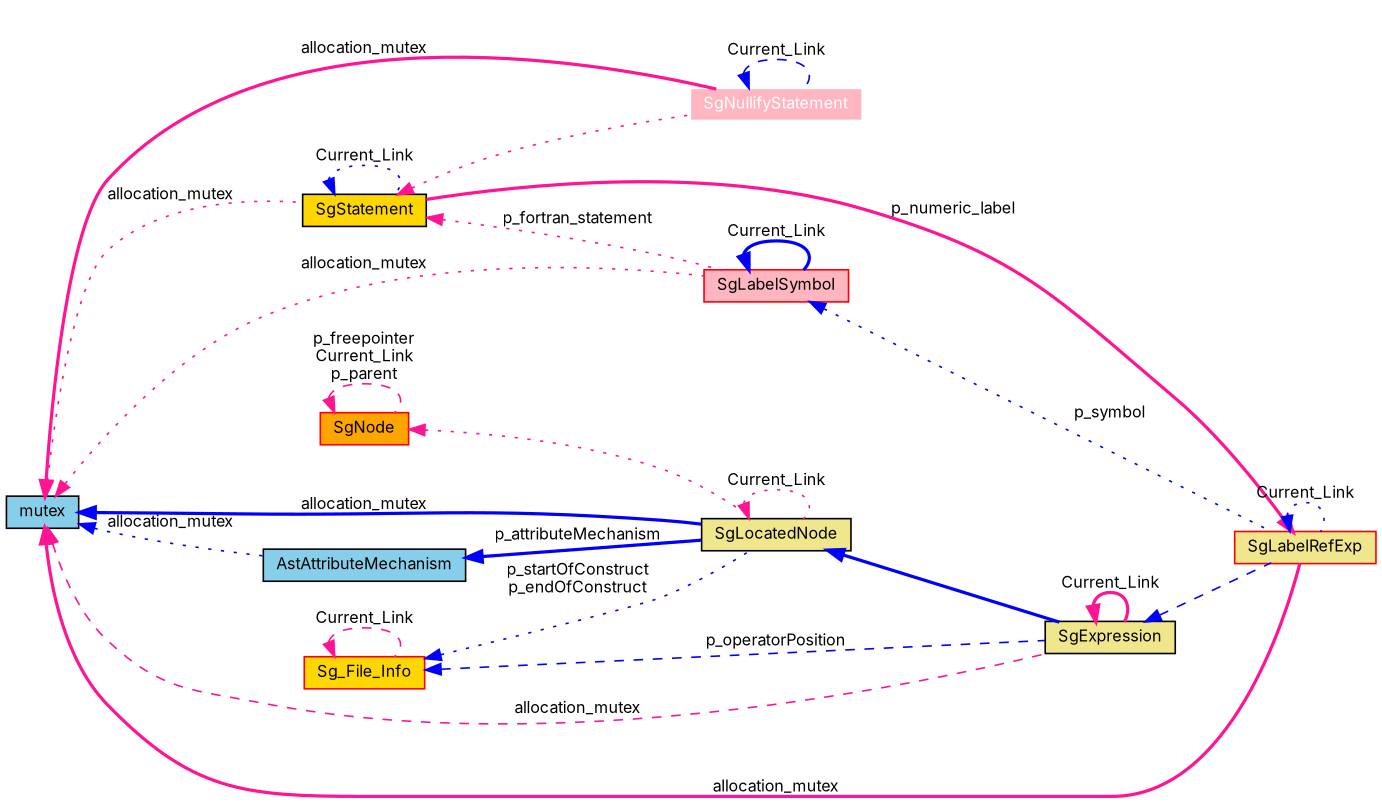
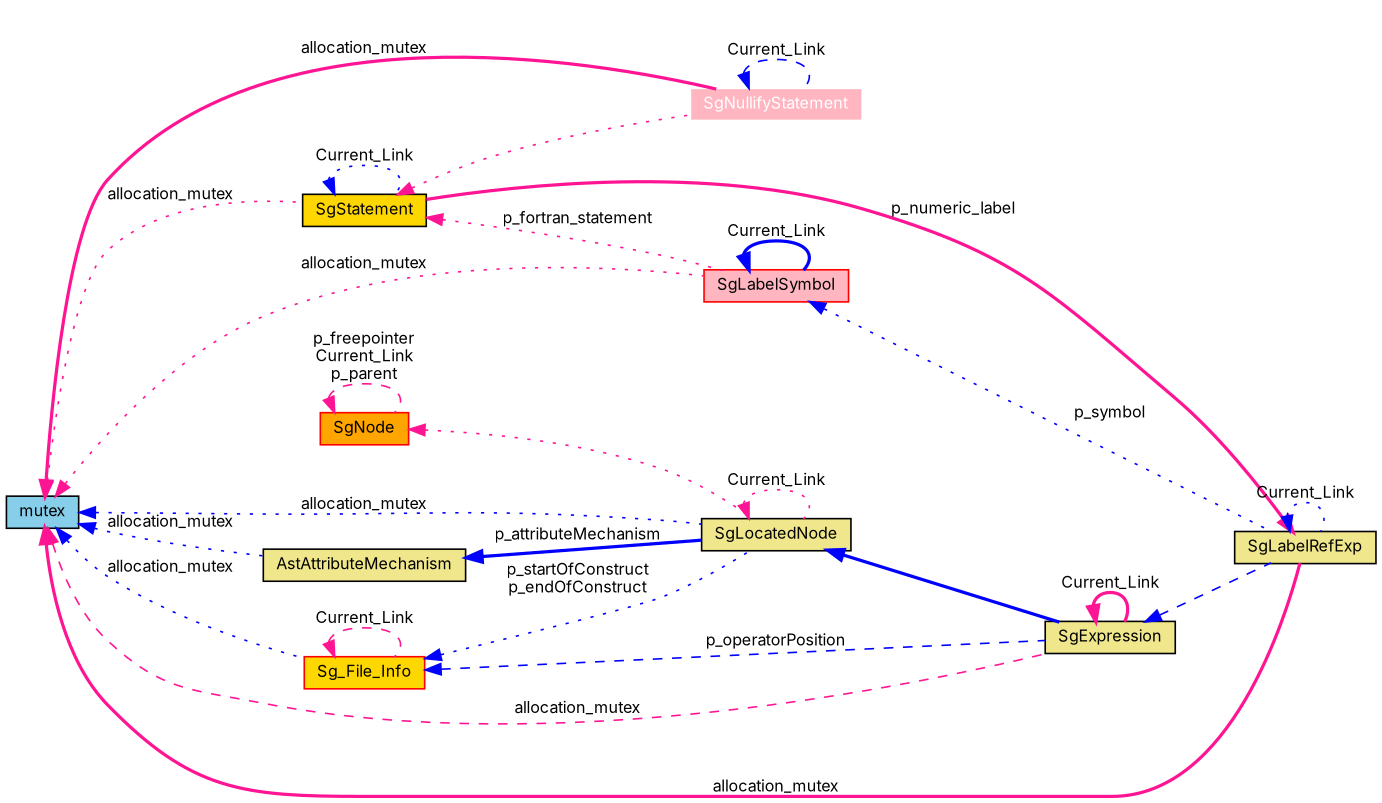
  digraph {
    fontname=Inter
    rankdir=LR
    node [color=black fillcolor=khaki fontname=Inter fontsize=10 shape=record style=filled]
    edge [color=blue dir=back fontname=Inter fontsize=10 labelfontname=Helvetica labelfontsize=10 style=dotted]
    n1 [color=white fillcolor=lightpink fontcolor=white height=0.2 label=SgNullifyStatement width=0.4]
    n2 [fillcolor=gold height=0.2 label=SgStatement width=0.4]
    n3 [color=red fillcolor=lightpink height=0.2 label=SgLabelSymbol width=0.4]
-   n4 [color=red height=0.2 label=SgLabelRefExp width=0.4]
+   n4 [height=0.2 label=SgLabelRefExp width=0.4]
    n5 [height=0.2 label=SgLocatedNode width=0.4]
    n6 [height=0.2 label=SgExpression width=0.4]
    n7 [color=red fillcolor=orange height=0.2 label=SgNode width=0.4]
    n8 [fillcolor=skyblue height=0.2 label=mutex width=0.4]
    n9 [color=red fillcolor=gold height=0.2 label=Sg_File_Info width=0.4]
-   n10 [fillcolor=skyblue height=0.2 label=AstAttributeMechanism width=0.4]
+   n10 [height=0.2 label=AstAttributeMechanism width=0.4]
    n1 -> n1 [label=Current_Link style=dashed]
    n2 -> n1 [color=deeppink]
    n2 -> n2 [label=Current_Link]
    n2 -> n3 [color=deeppink label=p_fortran_statement]
    n3 -> n3 [label=Current_Link style=bold]
    n3 -> n4 [label=p_symbol]
    n4 -> n2 [color=deeppink label=p_numeric_label style=bold]
    n4 -> n4 [label=Current_Link]
    n5 -> n5 [color=deeppink label=Current_Link]
    n5 -> n6 [style=bold]
    n6 -> n4 [style=dashed]
    n6 -> n6 [color=deeppink label=Current_Link style=bold]
    n7 -> n5 [color=deeppink]
    n7 -> n7 [color=deeppink label="p_freepointer\nCurrent_Link\np_parent" style=dashed]
    n8 -> n1 [color=deeppink label=allocation_mutex style=bold]
    n8 -> n2 [color=deeppink label=allocation_mutex]
    n8 -> n3 [color=deeppink label=allocation_mutex]
    n8 -> n4 [color=deeppink label=allocation_mutex style=bold]
-   n8 -> n5 [label=allocation_mutex style=bold]
+   n8 -> n5 [label=allocation_mutex]
    n8 -> n6 [color=deeppink label=allocation_mutex style=dashed]
+   n8 -> n9 [label=allocation_mutex]
    n8 -> n10 [label=allocation_mutex]
    n9 -> n5 [label="p_startOfConstruct\np_endOfConstruct"]
    n9 -> n6 [label=p_operatorPosition style=dashed]
    n9 -> n9 [color=deeppink label=Current_Link style=dashed]
    n10 -> n5 [label=p_attributeMechanism style=bold]
  }
